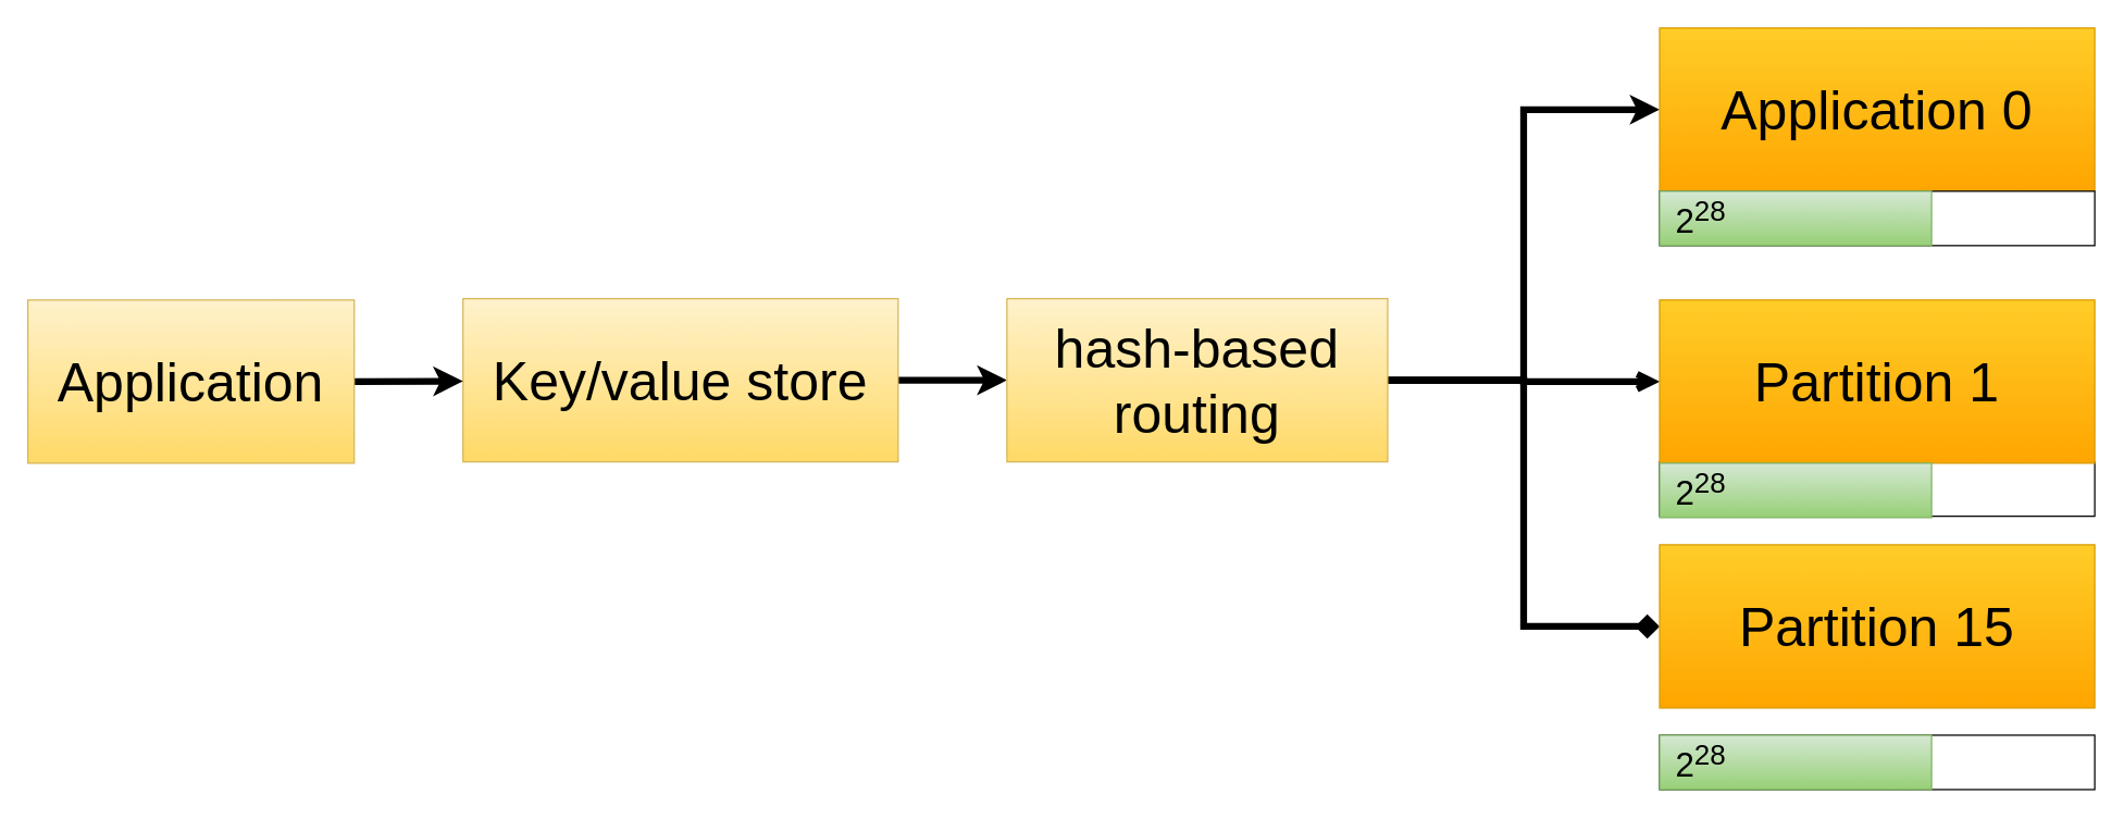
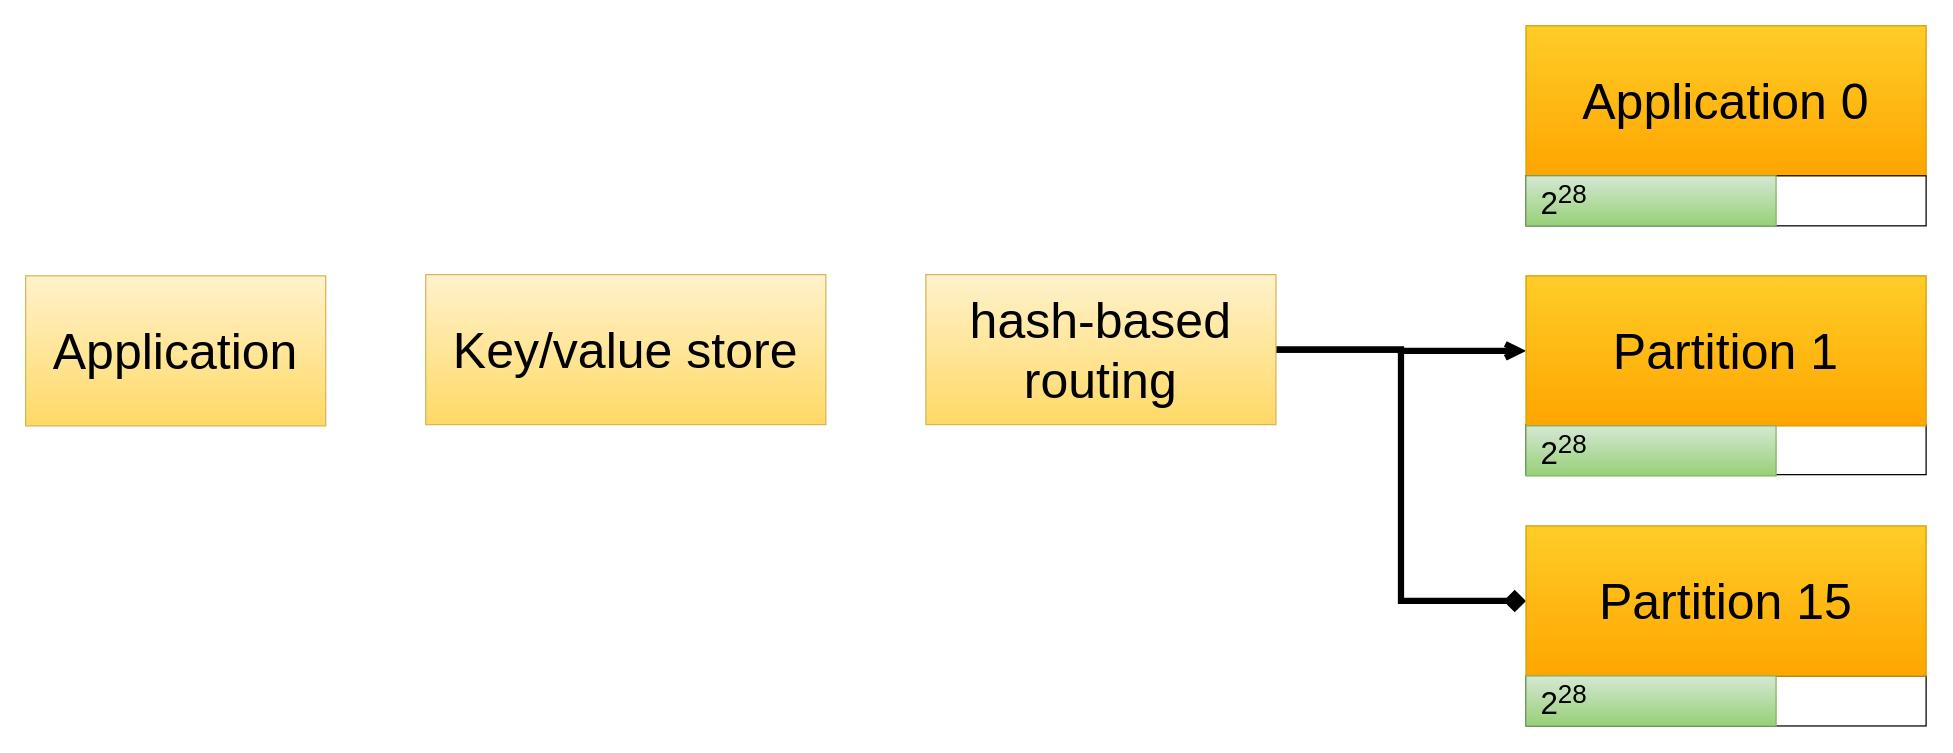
  <mxCell id="0" />
  <mxCell id="1" parent="0" />
  <mxCell id="2" value="" style="rounded=0;whiteSpace=wrap;html=1;fontSize=25;align=right;" parent="1" vertex="1"><mxGeometry x="1220" y="339" width="320" height="40" as="geometry" /></mxCell>
  <mxCell id="3" value="" style="rounded=0;whiteSpace=wrap;html=1;fontSize=25;align=right;" parent="1" vertex="1"><mxGeometry x="1220" y="540" width="320" height="40" as="geometry" /></mxCell>
  <mxCell id="4" style="rounded=0;orthogonalLoop=1;jettySize=auto;html=1;exitX=1;exitY=0.5;exitDx=0;exitDy=0;entryX=0;entryY=0.5;entryDx=0;entryDy=0;fontSize=40;strokeWidth=5;edgeStyle=orthogonalEdgeStyle;endArrow=open;" parent="1" source="12" target="7" edge="1"><mxGeometry relative="1" as="geometry" /></mxCell>
- <mxCell id="5" style="edgeStyle=orthogonalEdgeStyle;rounded=0;orthogonalLoop=1;jettySize=auto;html=1;exitX=1;exitY=0.5;exitDx=0;exitDy=0;fontSize=30;strokeWidth=5;" parent="1" source="6" target="12" edge="1"><mxGeometry relative="1" as="geometry" /></mxCell>
  <mxCell id="6" value="&lt;font style=&quot;font-size: 40px;&quot;&gt;Key/value store&lt;/font&gt;" style="rounded=0;whiteSpace=wrap;html=1;fillColor=#fff2cc;gradientColor=#ffd966;strokeColor=#d6b656;" parent="1" vertex="1"><mxGeometry x="340" y="219" width="320" height="120" as="geometry" /></mxCell>
  <mxCell id="7" value="&lt;span style=&quot;font-size: 40px;&quot;&gt;Partition 1&lt;br&gt;&lt;/span&gt;" style="rounded=0;whiteSpace=wrap;html=1;fillColor=#ffcd28;gradientColor=#ffa500;strokeColor=#d79b00;" parent="1" vertex="1"><mxGeometry x="1220" y="220" width="320" height="120" as="geometry" /></mxCell>
- <mxCell id="8" style="edgeStyle=none;rounded=0;orthogonalLoop=1;jettySize=auto;html=1;exitX=1;exitY=0.5;exitDx=0;exitDy=0;fontSize=25;strokeWidth=5;" parent="1" source="9" target="6" edge="1"><mxGeometry relative="1" as="geometry" /></mxCell>
  <mxCell id="9" value="&lt;font style=&quot;font-size: 40px;&quot;&gt;Application&lt;/font&gt;" style="rounded=0;whiteSpace=wrap;html=1;fillColor=#fff2cc;gradientColor=#ffd966;strokeColor=#d6b656;" parent="1" vertex="1"><mxGeometry x="20" y="220" width="240" height="120" as="geometry" /></mxCell>
- <mxCell id="10" style="edgeStyle=orthogonalEdgeStyle;rounded=0;orthogonalLoop=1;jettySize=auto;html=1;exitX=1;exitY=0.5;exitDx=0;exitDy=0;entryX=0;entryY=0.5;entryDx=0;entryDy=0;fontSize=40;strokeWidth=5;" parent="1" source="12" target="13" edge="1"><mxGeometry relative="1" as="geometry" /></mxCell>
  <mxCell id="11" style="edgeStyle=orthogonalEdgeStyle;rounded=0;orthogonalLoop=1;jettySize=auto;html=1;exitX=1;exitY=0.5;exitDx=0;exitDy=0;entryX=0;entryY=0.5;entryDx=0;entryDy=0;fontSize=40;strokeWidth=5;endArrow=diamond;" parent="1" source="12" target="16" edge="1"><mxGeometry relative="1" as="geometry" /></mxCell>
  <mxCell id="12" value="&lt;font style=&quot;font-size: 40px;&quot;&gt;hash-based&lt;br&gt;routing&lt;br&gt;&lt;/font&gt;" style="rounded=0;whiteSpace=wrap;html=1;fillColor=#fff2cc;gradientColor=#ffd966;strokeColor=#d6b656;fontSize=30;" parent="1" vertex="1"><mxGeometry x="740" y="219" width="280" height="120" as="geometry" /></mxCell>
  <mxCell id="13" value="&lt;span style=&quot;font-size: 40px;&quot;&gt;Application 0&lt;br&gt;&lt;/span&gt;" style="rounded=0;whiteSpace=wrap;html=1;fillColor=#ffcd28;gradientColor=#ffa500;strokeColor=#d79b00;" parent="1" vertex="1"><mxGeometry x="1220" y="20" width="320" height="120" as="geometry" /></mxCell>
  <mxCell id="14" value="" style="rounded=0;whiteSpace=wrap;html=1;fontSize=25;align=right;" parent="1" vertex="1"><mxGeometry x="1220" y="140" width="320" height="40" as="geometry" /></mxCell>
  <mxCell id="15" value="&lt;span style=&quot;&quot;&gt;2&lt;/span&gt;&lt;sup style=&quot;&quot;&gt;28&lt;/sup&gt;" style="rounded=0;whiteSpace=wrap;html=1;fontSize=25;fillColor=#d5e8d4;gradientColor=#97d077;strokeColor=#82b366;align=left;spacingLeft=10;" parent="1" vertex="1"><mxGeometry x="1220" y="140" width="200" height="40" as="geometry" /></mxCell>
- <mxCell id="16" value="&lt;span style=&quot;font-size: 40px;&quot;&gt;Partition 15&lt;br&gt;&lt;/span&gt;" style="rounded=0;whiteSpace=wrap;html=1;fillColor=#ffcd28;gradientColor=#ffa500;strokeColor=#d79b00;" parent="1" vertex="1"><mxGeometry x="1220" y="400" width="320" height="120" as="geometry" /></mxCell>
+ <mxCell id="16" value="&lt;span style=&quot;font-size: 40px;&quot;&gt;Partition 15&lt;br&gt;&lt;/span&gt;" style="rounded=0;whiteSpace=wrap;html=1;fillColor=#ffcd28;gradientColor=#ffa500;strokeColor=#d79b00;" parent="1" vertex="1"><mxGeometry x="1220" y="420" width="320" height="120" as="geometry" /></mxCell>
  <mxCell id="17" value="&lt;span style=&quot;&quot;&gt;2&lt;/span&gt;&lt;sup style=&quot;&quot;&gt;28&lt;/sup&gt;" style="rounded=0;whiteSpace=wrap;html=1;fontSize=25;fillColor=#d5e8d4;gradientColor=#97d077;strokeColor=#82b366;align=left;spacingLeft=10;" vertex="1" parent="1"><mxGeometry x="1220" y="340" width="200" height="40" as="geometry" /></mxCell>
  <mxCell id="18" value="&lt;span style=&quot;&quot;&gt;2&lt;/span&gt;&lt;sup style=&quot;&quot;&gt;28&lt;/sup&gt;" style="rounded=0;whiteSpace=wrap;html=1;fontSize=25;fillColor=#d5e8d4;gradientColor=#97d077;strokeColor=#82b366;align=left;spacingLeft=10;" vertex="1" parent="1"><mxGeometry x="1220" y="540" width="200" height="40" as="geometry" /></mxCell>
